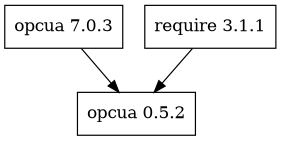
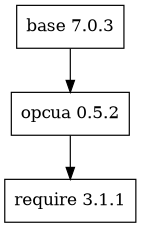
  digraph {
    node [shape=record]
-   n1 [label="opcua 7.0.3"]
+   n1 [label="base 7.0.3"]
    n2 [label="opcua 0.5.2"]
    n3 [label="require 3.1.1"]
    n1 -> n2
-   n3 -> n2
+   n2 -> n3
  }
